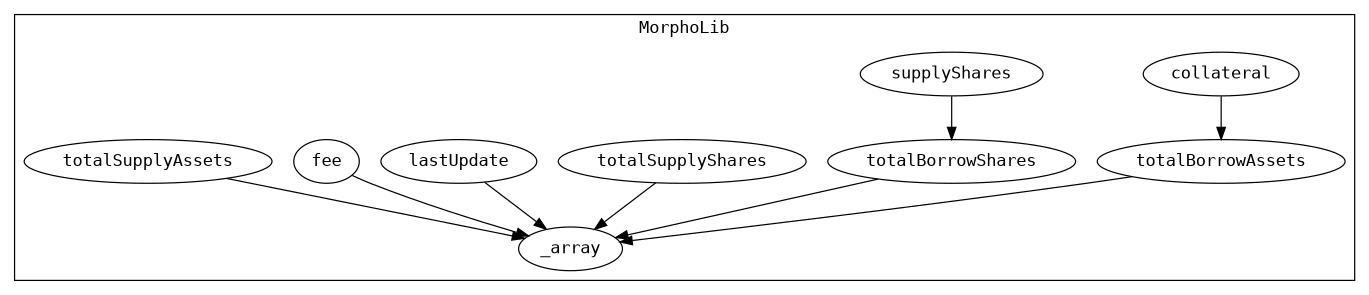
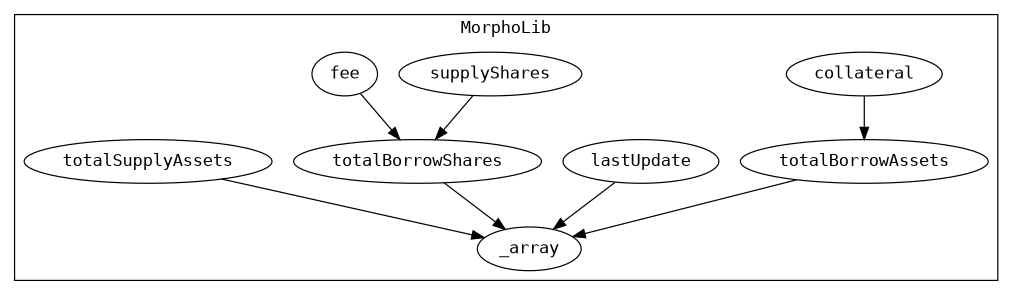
  strict digraph {
    fontname="DejaVu Sans Mono"
    node [fontname="DejaVu Sans Mono"]
    edge [fontname="DejaVu Sans Mono"]
    n1 [label=collateral]
    n2 [label=_array]
    n3 [label=supplyShares]
-   n4 [label=totalSupplyShares]
    n5 [label=totalBorrowShares]
    n6 [label=lastUpdate]
    n7 [label=totalBorrowAssets]
    n8 [label=fee]
    n9 [label=totalSupplyAssets]
    subgraph cluster_1 {
      label=MorphoLib
      n1
      n2
      n3
-     n4
      n5
      n6
      n7
      n8
      n9
    }
    subgraph cluster_2 {
      label="[Solidity]"
    }
    n1 -> n7
    n3 -> n5
-   n4 -> n2
    n5 -> n2
    n6 -> n2
    n7 -> n2
-   n8 -> n2
+   n8 -> n5
    n9 -> n2
  }
